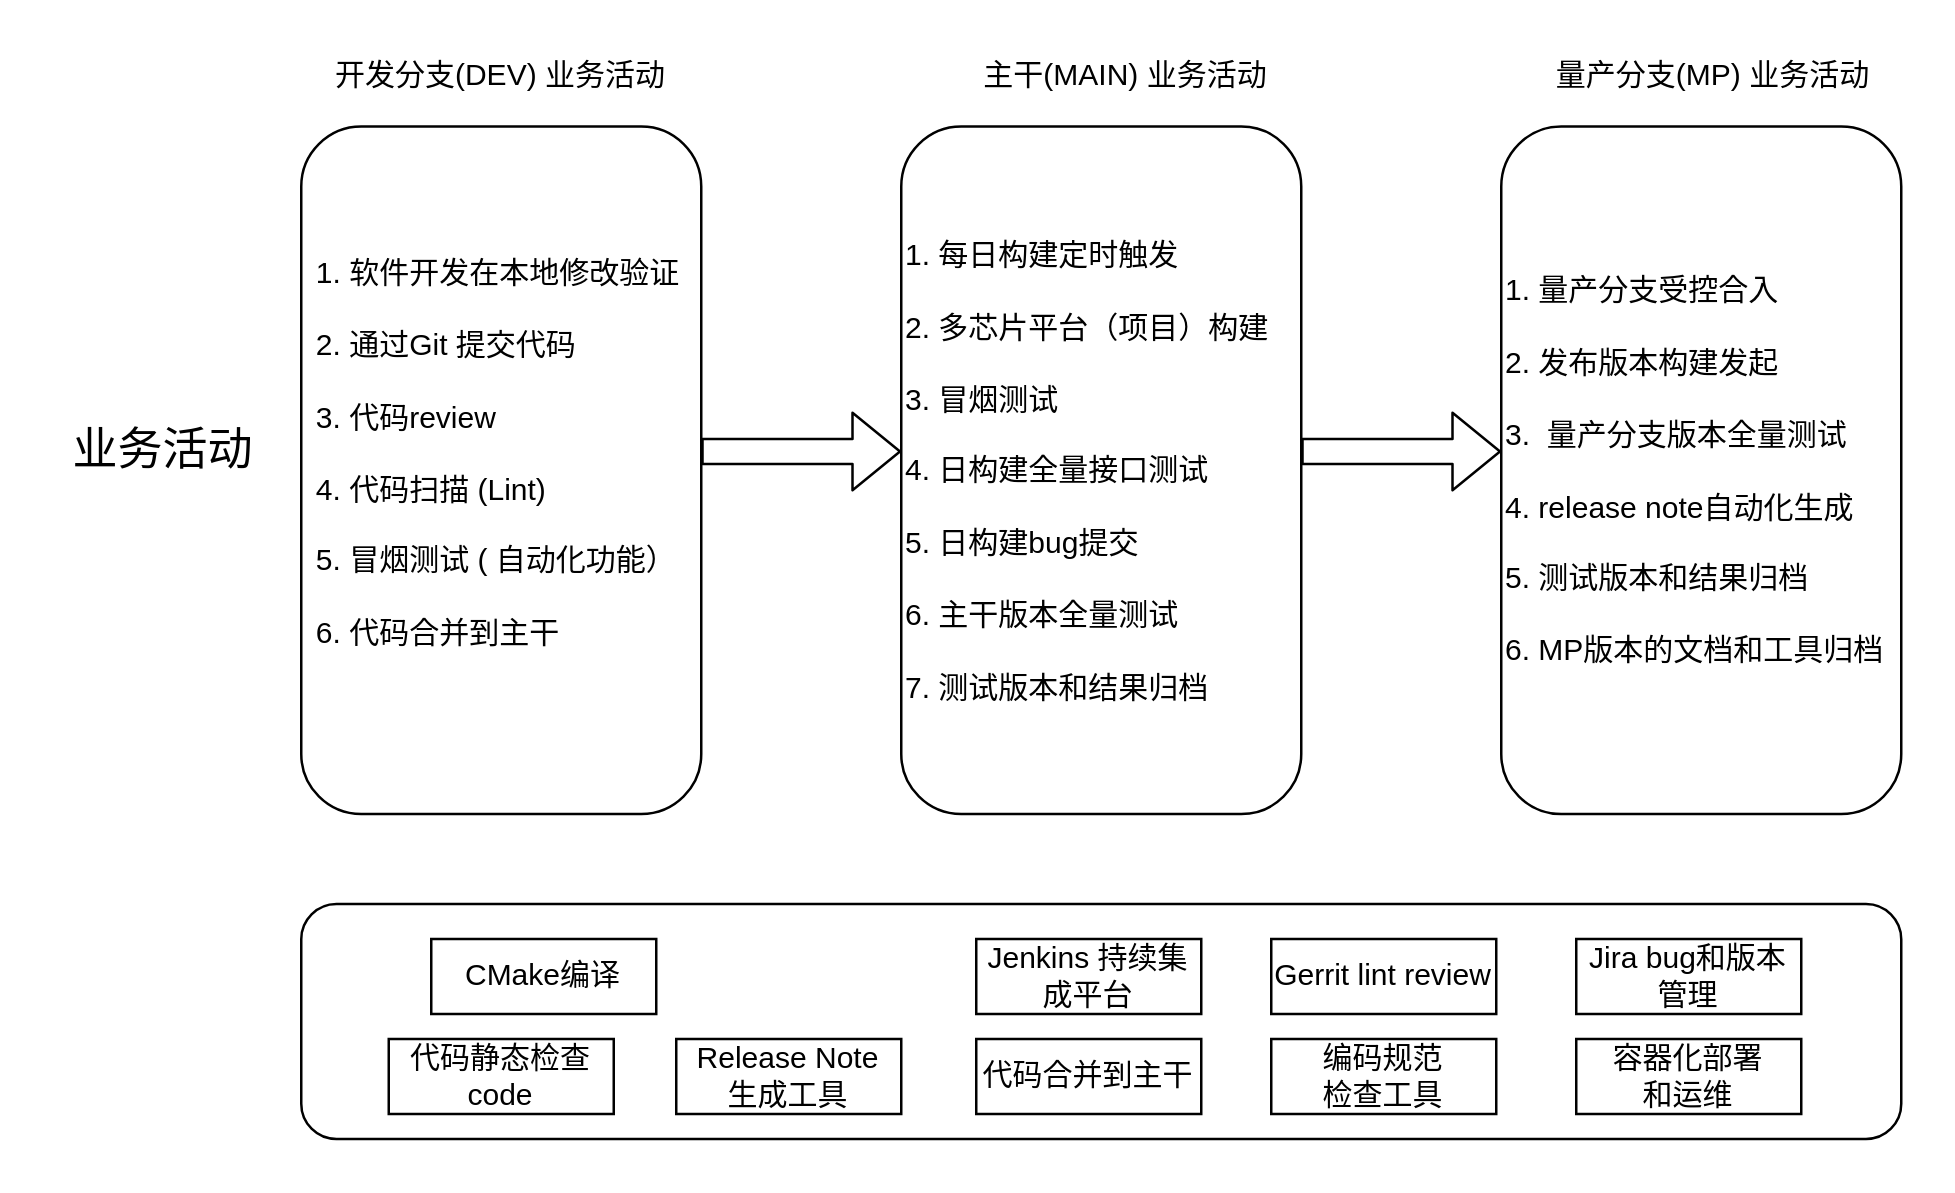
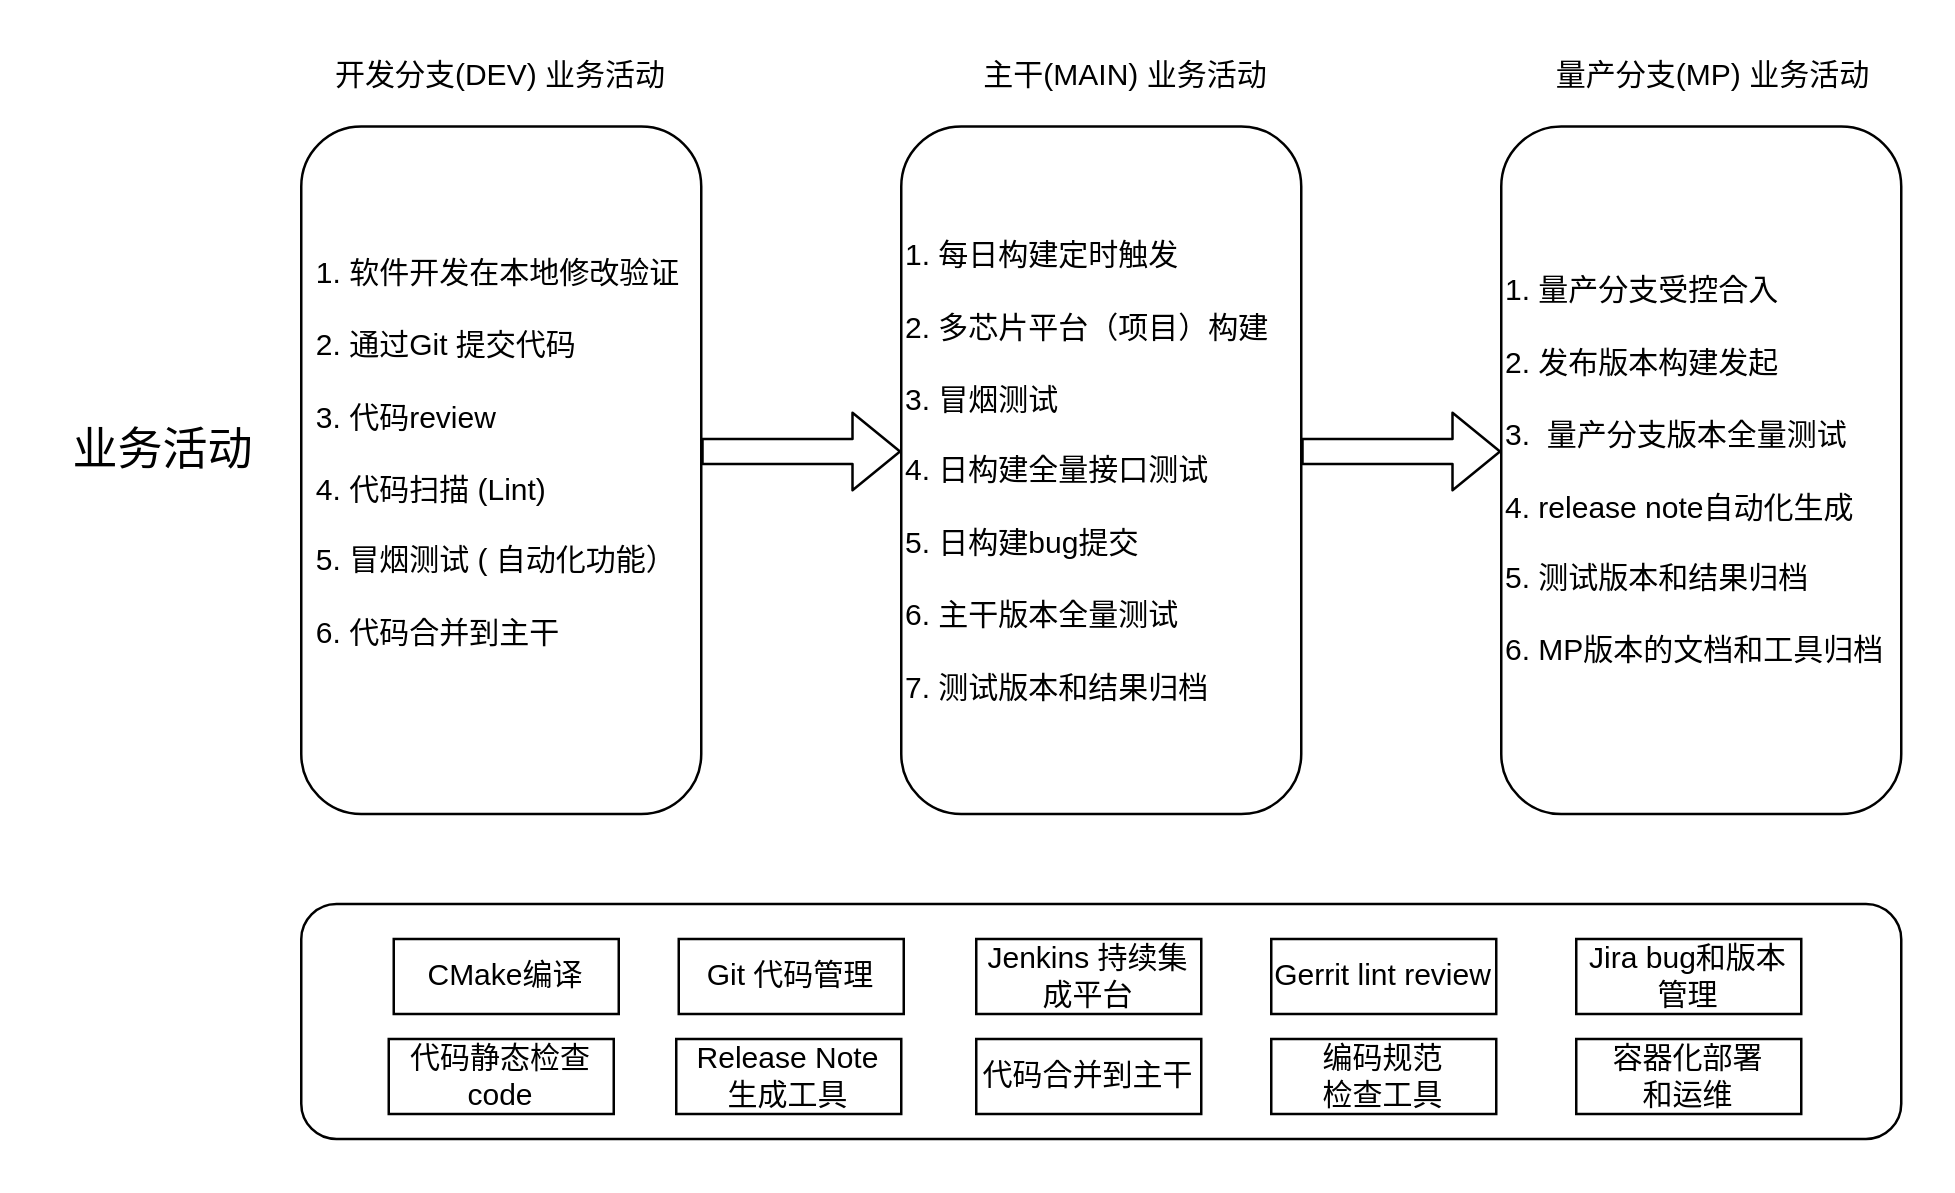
  <mxCell id="0" />
  <mxCell id="1" parent="0" />
  <mxCell id="2" value="" style="rounded=1;whiteSpace=wrap;html=1;" parent="1" vertex="1"><mxGeometry x="120" y="361" width="640" height="94" as="geometry" /></mxCell>
  <mxCell id="3" value="&lt;div style=&quot;text-align: left&quot;&gt;&lt;span&gt;1. 软件开发在本地修改验证&lt;/span&gt;&lt;/div&gt;&lt;div style=&quot;text-align: left&quot;&gt;&lt;br&gt;&lt;/div&gt;&lt;div style=&quot;text-align: left&quot;&gt;&lt;span&gt;2. 通过Git 提交代码&lt;/span&gt;&lt;/div&gt;&lt;div style=&quot;text-align: left&quot;&gt;&lt;br&gt;&lt;/div&gt;&lt;div style=&quot;text-align: left&quot;&gt;&lt;span&gt;3. 代码review&lt;/span&gt;&lt;/div&gt;&lt;div style=&quot;text-align: left&quot;&gt;&lt;span&gt;&lt;br&gt;&lt;/span&gt;&lt;/div&gt;&lt;div style=&quot;text-align: left&quot;&gt;&lt;span&gt;4. 代码扫描 (Lint)&amp;nbsp;&lt;/span&gt;&lt;/div&gt;&lt;div style=&quot;text-align: left&quot;&gt;&lt;span&gt;&lt;br&gt;&lt;/span&gt;&lt;/div&gt;&lt;div style=&quot;text-align: left&quot;&gt;&lt;span&gt;5. 冒烟测试 ( 自动化功能）&amp;nbsp;&lt;/span&gt;&lt;/div&gt;&lt;div style=&quot;text-align: left&quot;&gt;&lt;span&gt;&lt;br&gt;&lt;/span&gt;&lt;/div&gt;&lt;div style=&quot;text-align: left&quot;&gt;&lt;span&gt;6. 代码合并到主干&lt;/span&gt;&lt;/div&gt;&amp;nbsp;" style="rounded=1;whiteSpace=wrap;html=1;" parent="1" vertex="1"><mxGeometry x="120" y="50" width="160" height="275" as="geometry" /></mxCell>
  <mxCell id="4" value="1. 每日构建定时触发&lt;br&gt;&lt;br&gt;2. 多芯片平台（项目）构建&lt;br&gt;&lt;br&gt;3. 冒烟测试&lt;br&gt;&lt;br&gt;4. 日构建全量接口测试&lt;br&gt;&lt;br&gt;5. 日构建bug提交&lt;br&gt;&lt;br&gt;6. 主干版本全量测试&lt;br&gt;&lt;br&gt;7. 测试版本和结果归档&amp;nbsp;" style="rounded=1;whiteSpace=wrap;html=1;align=left;" parent="1" vertex="1"><mxGeometry x="360" y="50" width="160" height="275" as="geometry" /></mxCell>
  <mxCell id="5" value="1. 量产分支受控合入&amp;nbsp;&amp;nbsp;&lt;br&gt;&lt;br&gt;2. 发布版本构建发起&amp;nbsp;&lt;br&gt;&lt;br&gt;3.&amp;nbsp; 量产分支版本全量测试&amp;nbsp;&lt;br&gt;&lt;br&gt;4.&amp;nbsp;release note自动化生成&lt;br&gt;&lt;br&gt;5. 测试版本和结果归档&lt;br&gt;&lt;br&gt;6. MP版本的文档和工具归档" style="rounded=1;whiteSpace=wrap;html=1;align=left;" parent="1" vertex="1"><mxGeometry x="600" y="50" width="160" height="275" as="geometry" /></mxCell>
  <mxCell id="6" value="开发分支(DEV) 业务活动" style="rounded=1;whiteSpace=wrap;html=1;strokeColor=none;" parent="1" vertex="1"><mxGeometry x="130" y="20" width="140" height="20" as="geometry" /></mxCell>
  <mxCell id="7" value="主干(MAIN) 业务活动" style="rounded=1;whiteSpace=wrap;html=1;strokeColor=none;" parent="1" vertex="1"><mxGeometry x="390" y="20" width="120" height="20" as="geometry" /></mxCell>
  <mxCell id="8" value="量产分支(MP) 业务活动" style="rounded=1;whiteSpace=wrap;html=1;strokeColor=none;" parent="1" vertex="1"><mxGeometry x="620" y="20" width="130" height="20" as="geometry" /></mxCell>
  <mxCell id="9" value="" style="shape=flexArrow;endArrow=classic;html=1;" parent="1" edge="1"><mxGeometry width="50" height="50" relative="1" as="geometry"><mxPoint x="280" y="180" as="sourcePoint" /><mxPoint x="360" y="180" as="targetPoint" /></mxGeometry></mxCell>
  <mxCell id="10" value="" style="shape=flexArrow;endArrow=classic;html=1;" parent="1" edge="1"><mxGeometry width="50" height="50" relative="1" as="geometry"><mxPoint x="520" y="180" as="sourcePoint" /><mxPoint x="600" y="180" as="targetPoint" /></mxGeometry></mxCell>
  <mxCell id="11" value="&lt;font style=&quot;font-size: 18px&quot;&gt;业务活动&lt;/font&gt;" style="rounded=1;whiteSpace=wrap;html=1;strokeColor=none;" parent="1" vertex="1"><mxGeometry x="20" y="155" width="90" height="50" as="geometry" /></mxCell>
- <mxCell id="12" value="&lt;span style=&quot;font-family: &amp;#34;helvetica&amp;#34;&quot;&gt;CMake编译&lt;/span&gt;" style="rounded=0;whiteSpace=wrap;html=1;" vertex="1" parent="1"><mxGeometry x="172" y="375" width="90" height="30" as="geometry" /></mxCell>
+ <mxCell id="12" value="&lt;span style=&quot;font-family: &amp;#34;helvetica&amp;#34;&quot;&gt;CMake编译&lt;/span&gt;" style="rounded=0;whiteSpace=wrap;html=1;" vertex="1" parent="1"><mxGeometry x="157" y="375" width="90" height="30" as="geometry" /></mxCell>
+ <mxCell id="13" value="&lt;span style=&quot;font-family: &amp;#34;helvetica&amp;#34;&quot;&gt;Git 代码管理&lt;/span&gt;" style="rounded=0;whiteSpace=wrap;html=1;" vertex="1" parent="1"><mxGeometry x="271" y="375" width="90" height="30" as="geometry" /></mxCell>
  <mxCell id="14" value="&lt;span style=&quot;font-family: &amp;#34;helvetica&amp;#34;&quot;&gt;代码合并到主干&lt;/span&gt;" style="rounded=0;whiteSpace=wrap;html=1;fillColor=#FFFFFF;" vertex="1" parent="1"><mxGeometry x="390" y="415" width="90" height="30" as="geometry" /></mxCell>
  <mxCell id="15" value="&lt;span style=&quot;font-family: &amp;#34;helvetica&amp;#34;&quot;&gt;Gerrit lint review&lt;/span&gt;" style="rounded=0;whiteSpace=wrap;html=1;" vertex="1" parent="1"><mxGeometry x="508" y="375" width="90" height="30" as="geometry" /></mxCell>
  <mxCell id="16" value="&lt;span style=&quot;font-family: &amp;#34;helvetica&amp;#34;&quot;&gt;Jira bug和版本管理&lt;/span&gt;" style="rounded=0;whiteSpace=wrap;html=1;" vertex="1" parent="1"><mxGeometry x="630" y="375" width="90" height="30" as="geometry" /></mxCell>
  <mxCell id="17" value="&lt;span style=&quot;font-family: &amp;#34;helvetica&amp;#34;&quot;&gt;Jenkins 持续集成平台&lt;/span&gt;" style="rounded=0;whiteSpace=wrap;html=1;" vertex="1" parent="1"><mxGeometry x="390" y="375" width="90" height="30" as="geometry" /></mxCell>
  <mxCell id="18" value="&lt;span style=&quot;font-family: &amp;#34;helvetica&amp;#34;&quot;&gt;代码静态检查 code&lt;/span&gt;" style="rounded=0;whiteSpace=wrap;html=1;" vertex="1" parent="1"><mxGeometry x="155" y="415" width="90" height="30" as="geometry" /></mxCell>
  <mxCell id="19" value="&lt;span style=&quot;font-family: &amp;#34;helvetica&amp;#34;&quot;&gt;Release Note&lt;br&gt;生成工具&lt;/span&gt;" style="rounded=0;whiteSpace=wrap;html=1;" vertex="1" parent="1"><mxGeometry x="270" y="415" width="90" height="30" as="geometry" /></mxCell>
  <mxCell id="20" value="&lt;font face=&quot;helvetica&quot;&gt;编码规范&lt;br&gt;检查工具&lt;/font&gt;" style="rounded=0;whiteSpace=wrap;html=1;fillColor=#FFFFFF;" vertex="1" parent="1"><mxGeometry x="508" y="415" width="90" height="30" as="geometry" /></mxCell>
  <mxCell id="21" value="&lt;font face=&quot;helvetica&quot;&gt;容器化部署&lt;br&gt;和运维&lt;/font&gt;" style="rounded=0;whiteSpace=wrap;html=1;fillColor=#FFFFFF;" vertex="1" parent="1"><mxGeometry x="630" y="415" width="90" height="30" as="geometry" /></mxCell>
